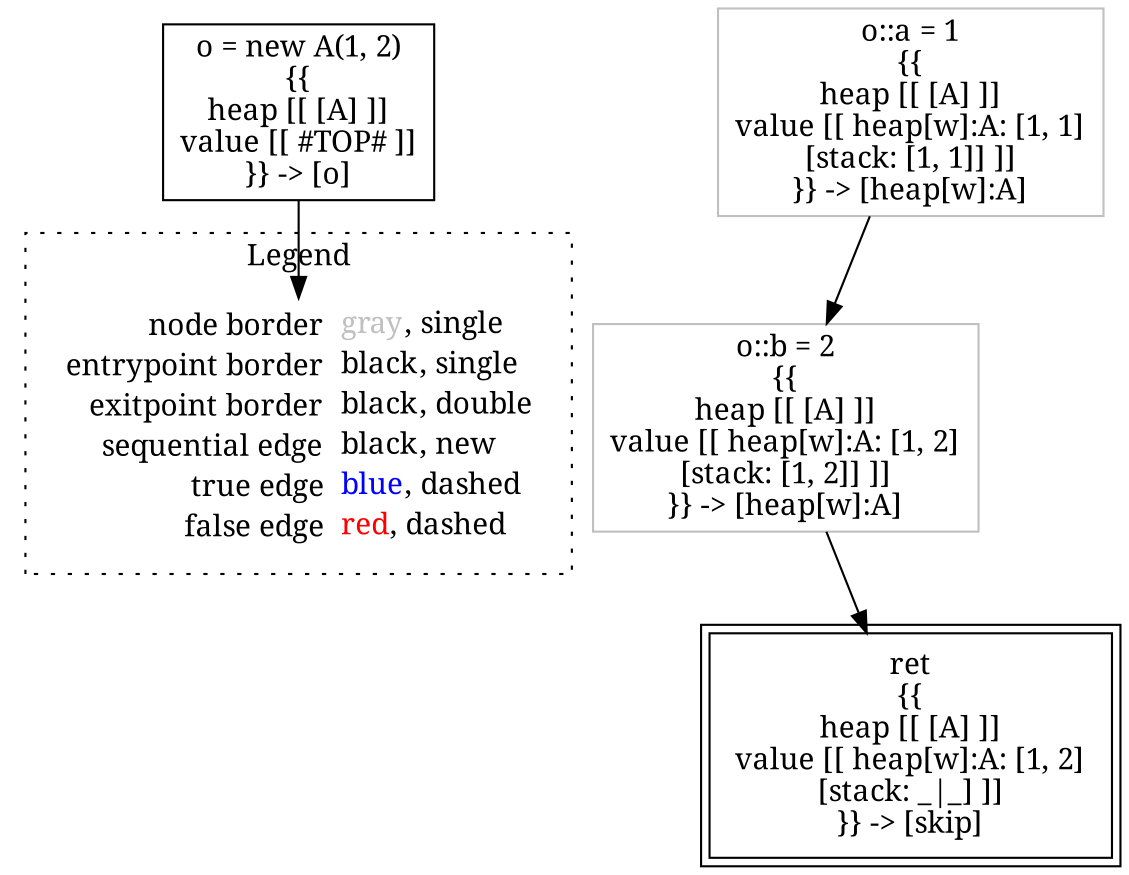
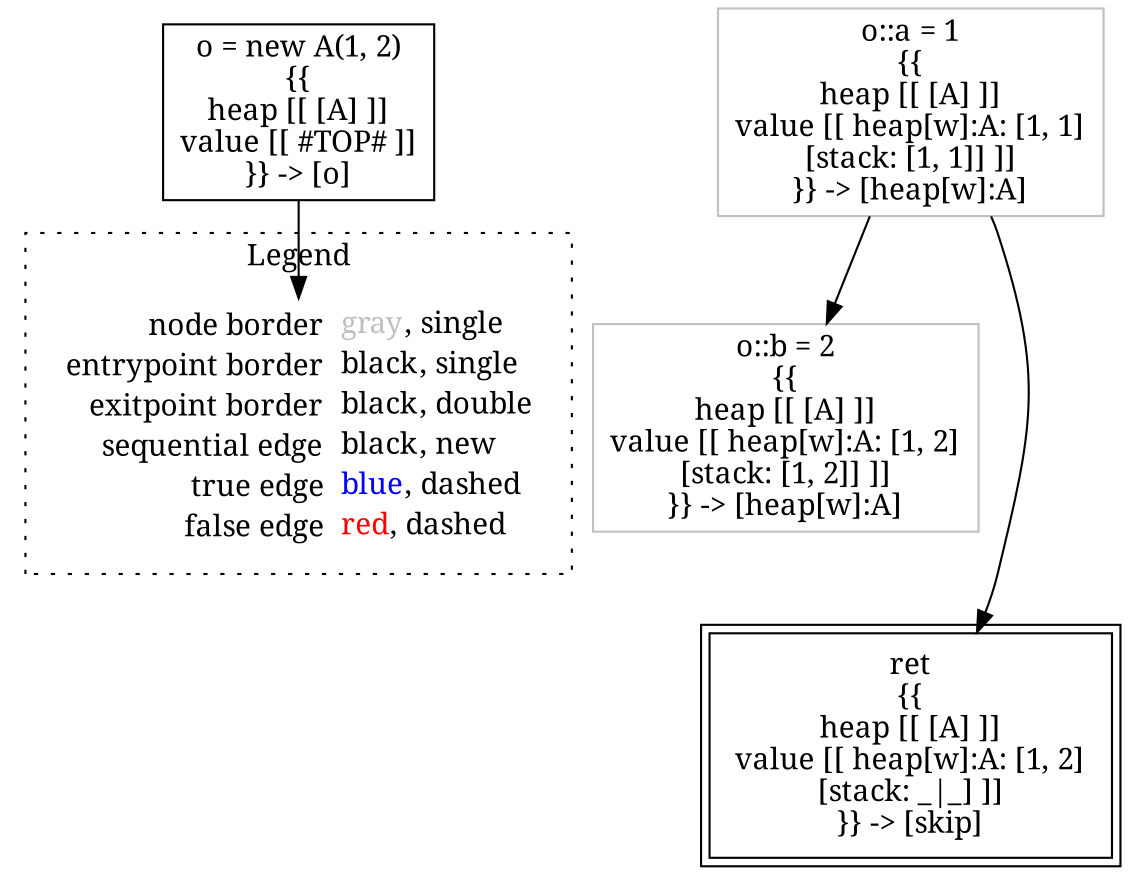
  digraph {
    fontname="Noto Serif"
    node [fontname="Noto Serif" shape=rect color=black]
    edge [color=black fontname="Noto Serif"]
    n1 [label=<<table border="0" cellpadding="2" cellspacing="0" cellborder="0"><tr><td align="right">node border&nbsp;</td><td align="left"><font color="gray">gray</font>, single</td></tr><tr><td align="right">entrypoint border&nbsp;</td><td align="left"><font color="black">black</font>, single</td></tr><tr><td align="right">exitpoint border&nbsp;</td><td align="left"><font color="black">black</font>, double</td></tr><tr><td align="right">sequential edge&nbsp;</td><td align="left"><font color="black">black</font>, new</td></tr><tr><td align="right">true edge&nbsp;</td><td align="left"><font color="blue">blue</font>, dashed</td></tr><tr><td align="right">false edge&nbsp;</td><td align="left"><font color="red">red</font>, dashed</td></tr></table>> shape=plaintext color=""]
    n2 [label=<o = new A(1, 2)<BR/>{{<BR/>heap [[ [A] ]]<BR/>value [[ #TOP# ]]<BR/>}} -&gt; [o]>]
    n3 [color=gray label=<o::a = 1<BR/>{{<BR/>heap [[ [A] ]]<BR/>value [[ heap[w]:A: [1, 1]<BR/>[stack: [1, 1]] ]]<BR/>}} -&gt; [heap[w]:A]>]
    n4 [color=gray label=<o::b = 2<BR/>{{<BR/>heap [[ [A] ]]<BR/>value [[ heap[w]:A: [1, 2]<BR/>[stack: [1, 2]] ]]<BR/>}} -&gt; [heap[w]:A]>]
    n5 [label=<ret<BR/>{{<BR/>heap [[ [A] ]]<BR/>value [[ heap[w]:A: [1, 2]<BR/>[stack: _|_] ]]<BR/>}} -&gt; [skip]> peripheries=2]
    subgraph cluster_1 {
      label=Legend
      style=dotted
      n1
    }
    n2 -> n1
    n3 -> n4
-   n4 -> n5
+   n3 -> n5
  }
